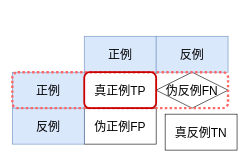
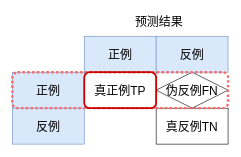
  <mxCell id="0" />
  <mxCell id="1" parent="0" />
  <mxCell id="2" value="真正例TP" style="rounded=0;whiteSpace=wrap;html=1;fontSize=20;dashed=1;" vertex="1" parent="1"><mxGeometry x="140" y="120" width="120" height="60" as="geometry" /></mxCell>
  <mxCell id="3" value="伪反例FN" style="rhombus;whiteSpace=wrap;html=1;fontSize=20;" vertex="1" parent="1"><mxGeometry x="260" y="120" width="120" height="60" as="geometry" /></mxCell>
- <mxCell id="4" value="真反例TN" style="rounded=0;whiteSpace=wrap;html=1;fontSize=20;" vertex="1" parent="1"><mxGeometry x="275" y="190" width="120" height="60" as="geometry" /></mxCell>
- <mxCell id="5" value="伪正例FP" style="rounded=0;whiteSpace=wrap;html=1;fontSize=20;" vertex="1" parent="1"><mxGeometry x="140" y="180" width="120" height="60" as="geometry" /></mxCell>
+ <mxCell id="4" value="真反例TN" style="rounded=0;whiteSpace=wrap;html=1;fontSize=20;" vertex="1" parent="1"><mxGeometry x="260" y="180" width="120" height="60" as="geometry" /></mxCell>
  <mxCell id="6" value="正例" style="rounded=0;whiteSpace=wrap;html=1;fontSize=20;labelBackgroundColor=none;fillColor=#dae8fc;strokeColor=#6c8ebf;gradientColor=none;" vertex="1" parent="1"><mxGeometry x="140" y="60" width="120" height="60" as="geometry" /></mxCell>
  <mxCell id="7" value="反例" style="rounded=0;whiteSpace=wrap;html=1;fontSize=20;labelBackgroundColor=none;fillColor=#dae8fc;strokeColor=#6c8ebf;" vertex="1" parent="1"><mxGeometry x="260" y="60" width="120" height="60" as="geometry" /></mxCell>
  <mxCell id="8" value="正例" style="rounded=0;whiteSpace=wrap;html=1;fontSize=20;labelBackgroundColor=none;fillColor=#dae8fc;strokeColor=#6c8ebf;" vertex="1" parent="1"><mxGeometry x="20" y="120" width="120" height="60" as="geometry" /></mxCell>
  <mxCell id="9" value="反例" style="rounded=0;whiteSpace=wrap;html=1;fontSize=20;labelBackgroundColor=none;fillColor=#dae8fc;strokeColor=#6c8ebf;" vertex="1" parent="1"><mxGeometry x="20" y="180" width="120" height="60" as="geometry" /></mxCell>
+ <mxCell id="10" value="预测结果" style="text;html=1;strokeColor=none;fillColor=none;align=center;verticalAlign=middle;whiteSpace=wrap;rounded=0;fontSize=20;" vertex="1" parent="1"><mxGeometry x="220" y="20" width="90" height="30" as="geometry" /></mxCell>
  <mxCell id="11" value="" style="rounded=1;whiteSpace=wrap;html=1;labelBackgroundColor=none;fontSize=20;gradientColor=none;fillColor=none;dashed=1;strokeColor=#FF6666;strokeWidth=4;dashPattern=1 1;" vertex="1" parent="1"><mxGeometry x="20" y="120" width="360" height="60" as="geometry" /></mxCell>
  <mxCell id="12" value="" style="rounded=1;whiteSpace=wrap;html=1;labelBackgroundColor=none;fontSize=20;gradientColor=none;fillColor=none;strokeColor=#CC0000;strokeWidth=3;" vertex="1" parent="1"><mxGeometry x="140" y="120" width="120" height="60" as="geometry" /></mxCell>
